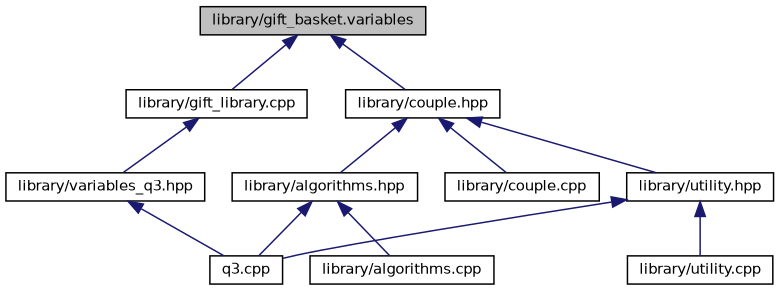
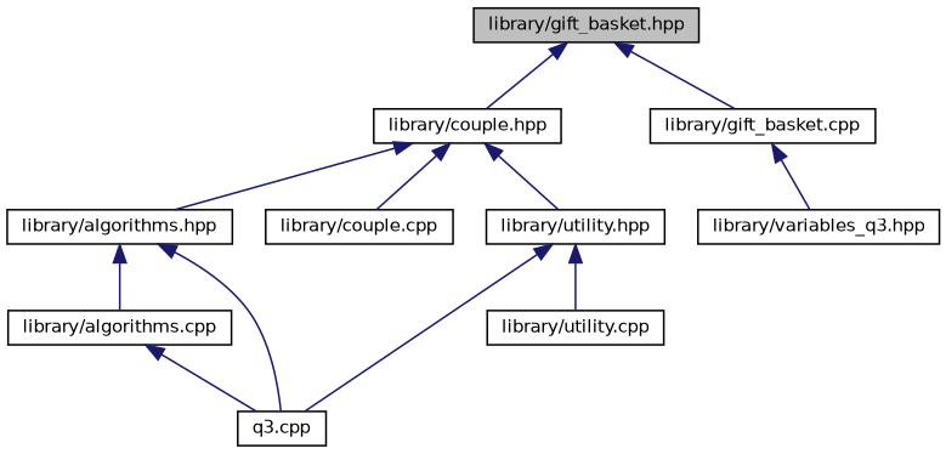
  digraph {
    node [color=black fillcolor=white fontname=Helvetica fontsize=10 shape=record style=filled]
    edge [color=midnightblue dir=back fontname=Helvetica fontsize=10 labelfontname=Helvetica labelfontsize=10 style=solid]
-   n1 [fillcolor=grey75 fontcolor=black height=0.2 label="library/gift_basket.variables" width=0.4]
+   n1 [fillcolor=grey75 fontcolor=black height=0.2 label="library/gift_basket.hpp" width=0.4]
    n2 [height=0.2 label="library/couple.hpp" width=0.4]
-   n3 [height=0.2 label="library/gift_library.cpp" width=0.4]
+   n3 [height=0.2 label="library/gift_basket.cpp" width=0.4]
    n4 [height=0.2 label="library/algorithms.hpp" width=0.4]
    n5 [height=0.2 label="library/couple.cpp" width=0.4]
    n6 [height=0.2 label="library/utility.hpp" width=0.4]
    n7 [height=0.2 label="library/variables_q3.hpp" width=0.4]
    n8 [height=0.2 label="library/algorithms.cpp" width=0.4]
    n9 [height=0.2 label="q3.cpp" width=0.4]
    n10 [height=0.2 label="library/utility.cpp" width=0.4]
    n1 -> n2
    n1 -> n3
    n2 -> n4
    n2 -> n5
    n2 -> n6
    n3 -> n7
    n4 -> n8
    n4 -> n9
    n6 -> n9
    n6 -> n10
-   n7 -> n9
+   n8 -> n9
  }
